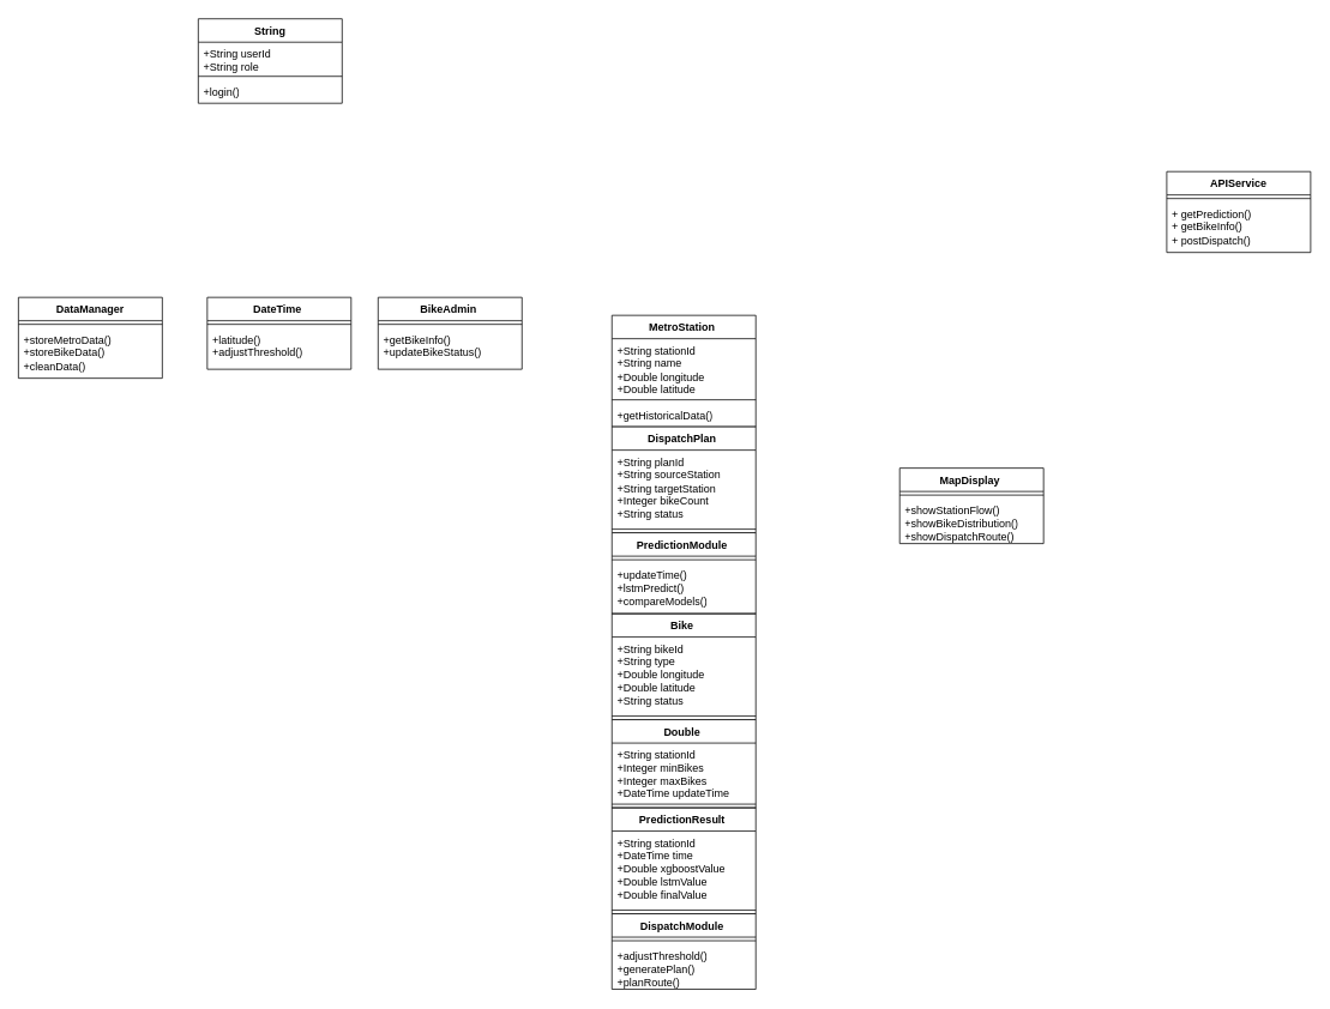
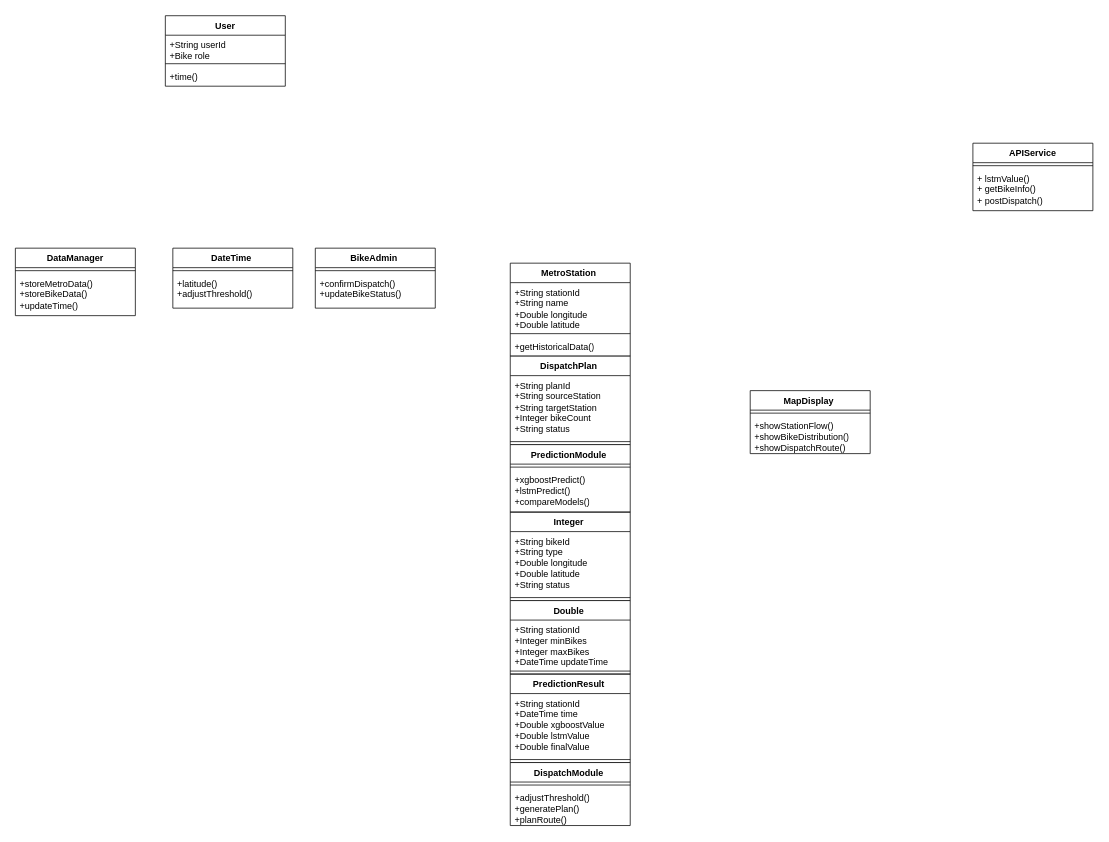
  <mxCell id="0" />
  <mxCell id="1" parent="0" />
  <mxCell id="2" value="APIService" style="swimlane;fontStyle=1;align=center;verticalAlign=top;childLayout=stackLayout;horizontal=1;startSize=26;horizontalStack=0;resizeParent=1;resizeParentMax=0;resizeLast=0;collapsible=1;marginBottom=0;whiteSpace=wrap;html=1;" vertex="1" parent="1"><mxGeometry x="1297" y="190" width="160" height="90" as="geometry" /></mxCell>
  <mxCell id="3" value="" style="line;strokeWidth=1;fillColor=none;align=left;verticalAlign=middle;spacingTop=-1;spacingLeft=3;spacingRight=3;rotatable=0;labelPosition=right;points=[];portConstraint=eastwest;strokeColor=inherit;" vertex="1" parent="2"><mxGeometry y="26" width="160" height="8" as="geometry" /></mxCell>
- <mxCell id="4" value="+ getPrediction()&lt;div&gt;+ getBikeInfo()&lt;/div&gt;&lt;div&gt;+ postDispatch()&lt;/div&gt;" style="text;strokeColor=none;fillColor=none;align=left;verticalAlign=top;spacingLeft=4;spacingRight=4;overflow=hidden;rotatable=0;points=[[0,0.5],[1,0.5]];portConstraint=eastwest;whiteSpace=wrap;html=1;" vertex="1" parent="2"><mxGeometry y="34" width="160" height="56" as="geometry" /></mxCell>
+ <mxCell id="4" value="+ lstmValue()&lt;div&gt;+ getBikeInfo()&lt;/div&gt;&lt;div&gt;+ postDispatch()&lt;/div&gt;" style="text;strokeColor=none;fillColor=none;align=left;verticalAlign=top;spacingLeft=4;spacingRight=4;overflow=hidden;rotatable=0;points=[[0,0.5],[1,0.5]];portConstraint=eastwest;whiteSpace=wrap;html=1;" vertex="1" parent="2"><mxGeometry y="34" width="160" height="56" as="geometry" /></mxCell>
  <mxCell id="5" value="DataManager" style="swimlane;fontStyle=1;align=center;verticalAlign=top;childLayout=stackLayout;horizontal=1;startSize=26;horizontalStack=0;resizeParent=1;resizeParentMax=0;resizeLast=0;collapsible=1;marginBottom=0;whiteSpace=wrap;html=1;" vertex="1" parent="1"><mxGeometry x="20" y="330" width="160" height="90" as="geometry" /></mxCell>
  <mxCell id="6" value="" style="line;strokeWidth=1;fillColor=none;align=left;verticalAlign=middle;spacingTop=-1;spacingLeft=3;spacingRight=3;rotatable=0;labelPosition=right;points=[];portConstraint=eastwest;strokeColor=inherit;" vertex="1" parent="5"><mxGeometry y="26" width="160" height="8" as="geometry" /></mxCell>
- <mxCell id="7" value="&lt;div&gt;+storeMetroData()&lt;/div&gt;&lt;div&gt;+storeBikeData()&lt;/div&gt;&lt;div&gt;&lt;span style=&quot;background-color: transparent; color: light-dark(rgb(0, 0, 0), rgb(255, 255, 255));&quot;&gt;+cleanData()&lt;/span&gt;&lt;/div&gt;" style="text;strokeColor=none;fillColor=none;align=left;verticalAlign=top;spacingLeft=4;spacingRight=4;overflow=hidden;rotatable=0;points=[[0,0.5],[1,0.5]];portConstraint=eastwest;whiteSpace=wrap;html=1;" vertex="1" parent="5"><mxGeometry y="34" width="160" height="56" as="geometry" /></mxCell>
- <mxCell id="8" value="Bike&amp;nbsp;" style="swimlane;fontStyle=1;align=center;verticalAlign=top;childLayout=stackLayout;horizontal=1;startSize=26;horizontalStack=0;resizeParent=1;resizeParentMax=0;resizeLast=0;collapsible=1;marginBottom=0;whiteSpace=wrap;html=1;" vertex="1" parent="1"><mxGeometry x="680" y="682" width="160" height="118" as="geometry" /></mxCell>
+ <mxCell id="7" value="&lt;div&gt;+storeMetroData()&lt;/div&gt;&lt;div&gt;+storeBikeData()&lt;/div&gt;&lt;div&gt;&lt;span style=&quot;background-color: transparent; color: light-dark(rgb(0, 0, 0), rgb(255, 255, 255));&quot;&gt;+updateTime()&lt;/span&gt;&lt;/div&gt;" style="text;strokeColor=none;fillColor=none;align=left;verticalAlign=top;spacingLeft=4;spacingRight=4;overflow=hidden;rotatable=0;points=[[0,0.5],[1,0.5]];portConstraint=eastwest;whiteSpace=wrap;html=1;" vertex="1" parent="5"><mxGeometry y="34" width="160" height="56" as="geometry" /></mxCell>
+ <mxCell id="8" value="Integer&amp;nbsp;" style="swimlane;fontStyle=1;align=center;verticalAlign=top;childLayout=stackLayout;horizontal=1;startSize=26;horizontalStack=0;resizeParent=1;resizeParentMax=0;resizeLast=0;collapsible=1;marginBottom=0;whiteSpace=wrap;html=1;" vertex="1" parent="1"><mxGeometry x="680" y="682" width="160" height="118" as="geometry" /></mxCell>
  <mxCell id="9" value="&lt;div&gt;+String bikeId&lt;/div&gt;&lt;div&gt;+String type&lt;/div&gt;&lt;div&gt;+Double longitude&lt;/div&gt;&lt;div&gt;+Double latitude&lt;/div&gt;&lt;div&gt;+String status&lt;/div&gt;" style="text;strokeColor=none;fillColor=none;align=left;verticalAlign=top;spacingLeft=4;spacingRight=4;overflow=hidden;rotatable=0;points=[[0,0.5],[1,0.5]];portConstraint=eastwest;whiteSpace=wrap;html=1;" vertex="1" parent="8"><mxGeometry y="26" width="160" height="84" as="geometry" /></mxCell>
  <mxCell id="10" value="" style="line;strokeWidth=1;fillColor=none;align=left;verticalAlign=middle;spacingTop=-1;spacingLeft=3;spacingRight=3;rotatable=0;labelPosition=right;points=[];portConstraint=eastwest;strokeColor=inherit;" vertex="1" parent="8"><mxGeometry y="110" width="160" height="8" as="geometry" /></mxCell>
  <mxCell id="11" value="MetroStation&amp;nbsp;" style="swimlane;fontStyle=1;align=center;verticalAlign=top;childLayout=stackLayout;horizontal=1;startSize=26;horizontalStack=0;resizeParent=1;resizeParentMax=0;resizeLast=0;collapsible=1;marginBottom=0;whiteSpace=wrap;html=1;" vertex="1" parent="1"><mxGeometry x="680" y="350" width="160" height="124" as="geometry" /></mxCell>
  <mxCell id="12" value="&lt;div&gt;+String stationId&lt;/div&gt;&lt;div&gt;+String name&lt;/div&gt;&lt;div&gt;+Double longitude&lt;/div&gt;&lt;div&gt;+Double latitude&lt;/div&gt;" style="text;strokeColor=none;fillColor=none;align=left;verticalAlign=top;spacingLeft=4;spacingRight=4;overflow=hidden;rotatable=0;points=[[0,0.5],[1,0.5]];portConstraint=eastwest;whiteSpace=wrap;html=1;" vertex="1" parent="11"><mxGeometry y="26" width="160" height="64" as="geometry" /></mxCell>
  <mxCell id="13" value="" style="line;strokeWidth=1;fillColor=none;align=left;verticalAlign=middle;spacingTop=-1;spacingLeft=3;spacingRight=3;rotatable=0;labelPosition=right;points=[];portConstraint=eastwest;strokeColor=inherit;" vertex="1" parent="11"><mxGeometry y="90" width="160" height="8" as="geometry" /></mxCell>
  <mxCell id="14" value="+getHistoricalData()" style="text;strokeColor=none;fillColor=none;align=left;verticalAlign=top;spacingLeft=4;spacingRight=4;overflow=hidden;rotatable=0;points=[[0,0.5],[1,0.5]];portConstraint=eastwest;whiteSpace=wrap;html=1;" vertex="1" parent="11"><mxGeometry y="98" width="160" height="26" as="geometry" /></mxCell>
  <mxCell id="15" value="PredictionResult&amp;nbsp;" style="swimlane;fontStyle=1;align=center;verticalAlign=top;childLayout=stackLayout;horizontal=1;startSize=26;horizontalStack=0;resizeParent=1;resizeParentMax=0;resizeLast=0;collapsible=1;marginBottom=0;whiteSpace=wrap;html=1;" vertex="1" parent="1"><mxGeometry x="680" y="898" width="160" height="118" as="geometry" /></mxCell>
  <mxCell id="16" value="&lt;div&gt;+String stationId&lt;/div&gt;&lt;div&gt;+DateTime time&lt;/div&gt;&lt;div&gt;+Double xgboostValue&lt;/div&gt;&lt;div&gt;+Double lstmValue&lt;/div&gt;&lt;div&gt;+Double finalValue&lt;/div&gt;" style="text;strokeColor=none;fillColor=none;align=left;verticalAlign=top;spacingLeft=4;spacingRight=4;overflow=hidden;rotatable=0;points=[[0,0.5],[1,0.5]];portConstraint=eastwest;whiteSpace=wrap;html=1;" vertex="1" parent="15"><mxGeometry y="26" width="160" height="84" as="geometry" /></mxCell>
  <mxCell id="17" value="" style="line;strokeWidth=1;fillColor=none;align=left;verticalAlign=middle;spacingTop=-1;spacingLeft=3;spacingRight=3;rotatable=0;labelPosition=right;points=[];portConstraint=eastwest;strokeColor=inherit;" vertex="1" parent="15"><mxGeometry y="110" width="160" height="8" as="geometry" /></mxCell>
  <mxCell id="18" value="DispatchPlan&amp;nbsp;" style="swimlane;fontStyle=1;align=center;verticalAlign=top;childLayout=stackLayout;horizontal=1;startSize=26;horizontalStack=0;resizeParent=1;resizeParentMax=0;resizeLast=0;collapsible=1;marginBottom=0;whiteSpace=wrap;html=1;" vertex="1" parent="1"><mxGeometry x="680" y="474" width="160" height="118" as="geometry" /></mxCell>
  <mxCell id="19" value="&lt;div&gt;+String planId&lt;/div&gt;&lt;div&gt;+String sourceStation&lt;/div&gt;&lt;div&gt;+String targetStation&lt;/div&gt;&lt;div&gt;+Integer bikeCount&lt;/div&gt;&lt;div&gt;+String status&lt;/div&gt;" style="text;strokeColor=none;fillColor=none;align=left;verticalAlign=top;spacingLeft=4;spacingRight=4;overflow=hidden;rotatable=0;points=[[0,0.5],[1,0.5]];portConstraint=eastwest;whiteSpace=wrap;html=1;" vertex="1" parent="18"><mxGeometry y="26" width="160" height="84" as="geometry" /></mxCell>
  <mxCell id="20" value="" style="line;strokeWidth=1;fillColor=none;align=left;verticalAlign=middle;spacingTop=-1;spacingLeft=3;spacingRight=3;rotatable=0;labelPosition=right;points=[];portConstraint=eastwest;strokeColor=inherit;" vertex="1" parent="18"><mxGeometry y="110" width="160" height="8" as="geometry" /></mxCell>
  <mxCell id="21" value="Double&amp;nbsp;" style="swimlane;fontStyle=1;align=center;verticalAlign=top;childLayout=stackLayout;horizontal=1;startSize=26;horizontalStack=0;resizeParent=1;resizeParentMax=0;resizeLast=0;collapsible=1;marginBottom=0;whiteSpace=wrap;html=1;" vertex="1" parent="1"><mxGeometry x="680" y="800" width="160" height="98" as="geometry" /></mxCell>
  <mxCell id="22" value="&lt;div&gt;+String stationId&lt;/div&gt;&lt;div&gt;+Integer minBikes&lt;/div&gt;&lt;div&gt;+Integer maxBikes&lt;/div&gt;&lt;div&gt;+DateTime updateTime&lt;/div&gt;" style="text;strokeColor=none;fillColor=none;align=left;verticalAlign=top;spacingLeft=4;spacingRight=4;overflow=hidden;rotatable=0;points=[[0,0.5],[1,0.5]];portConstraint=eastwest;whiteSpace=wrap;html=1;" vertex="1" parent="21"><mxGeometry y="26" width="160" height="64" as="geometry" /></mxCell>
  <mxCell id="23" value="" style="line;strokeWidth=1;fillColor=none;align=left;verticalAlign=middle;spacingTop=-1;spacingLeft=3;spacingRight=3;rotatable=0;labelPosition=right;points=[];portConstraint=eastwest;strokeColor=inherit;" vertex="1" parent="21"><mxGeometry y="90" width="160" height="8" as="geometry" /></mxCell>
  <mxCell id="24" value="PredictionModule&amp;nbsp;" style="swimlane;fontStyle=1;align=center;verticalAlign=top;childLayout=stackLayout;horizontal=1;startSize=26;horizontalStack=0;resizeParent=1;resizeParentMax=0;resizeLast=0;collapsible=1;marginBottom=0;whiteSpace=wrap;html=1;" vertex="1" parent="1"><mxGeometry x="680" y="592" width="160" height="90" as="geometry" /></mxCell>
  <mxCell id="25" value="" style="line;strokeWidth=1;fillColor=none;align=left;verticalAlign=middle;spacingTop=-1;spacingLeft=3;spacingRight=3;rotatable=0;labelPosition=right;points=[];portConstraint=eastwest;strokeColor=inherit;" vertex="1" parent="24"><mxGeometry y="26" width="160" height="8" as="geometry" /></mxCell>
- <mxCell id="26" value="&lt;div&gt;+updateTime()&lt;/div&gt;&lt;div&gt;+lstmPredict()&lt;/div&gt;&lt;div&gt;+compareModels()&lt;/div&gt;" style="text;strokeColor=none;fillColor=none;align=left;verticalAlign=top;spacingLeft=4;spacingRight=4;overflow=hidden;rotatable=0;points=[[0,0.5],[1,0.5]];portConstraint=eastwest;whiteSpace=wrap;html=1;" vertex="1" parent="24"><mxGeometry y="34" width="160" height="56" as="geometry" /></mxCell>
+ <mxCell id="26" value="&lt;div&gt;+xgboostPredict()&lt;/div&gt;&lt;div&gt;+lstmPredict()&lt;/div&gt;&lt;div&gt;+compareModels()&lt;/div&gt;" style="text;strokeColor=none;fillColor=none;align=left;verticalAlign=top;spacingLeft=4;spacingRight=4;overflow=hidden;rotatable=0;points=[[0,0.5],[1,0.5]];portConstraint=eastwest;whiteSpace=wrap;html=1;" vertex="1" parent="24"><mxGeometry y="34" width="160" height="56" as="geometry" /></mxCell>
  <mxCell id="27" value="DispatchModule&amp;nbsp;" style="swimlane;fontStyle=1;align=center;verticalAlign=top;childLayout=stackLayout;horizontal=1;startSize=26;horizontalStack=0;resizeParent=1;resizeParentMax=0;resizeLast=0;collapsible=1;marginBottom=0;whiteSpace=wrap;html=1;" vertex="1" parent="1"><mxGeometry x="680" y="1016" width="160" height="84" as="geometry" /></mxCell>
  <mxCell id="28" value="" style="line;strokeWidth=1;fillColor=none;align=left;verticalAlign=middle;spacingTop=-1;spacingLeft=3;spacingRight=3;rotatable=0;labelPosition=right;points=[];portConstraint=eastwest;strokeColor=inherit;" vertex="1" parent="27"><mxGeometry y="26" width="160" height="8" as="geometry" /></mxCell>
  <mxCell id="29" value="&lt;div&gt;+adjustThreshold()&lt;/div&gt;&lt;div&gt;+generatePlan()&lt;/div&gt;&lt;div&gt;+planRoute()&lt;/div&gt;" style="text;strokeColor=none;fillColor=none;align=left;verticalAlign=top;spacingLeft=4;spacingRight=4;overflow=hidden;rotatable=0;points=[[0,0.5],[1,0.5]];portConstraint=eastwest;whiteSpace=wrap;html=1;" vertex="1" parent="27"><mxGeometry y="34" width="160" height="50" as="geometry" /></mxCell>
  <mxCell id="30" value="MapDisplay&amp;nbsp;" style="swimlane;fontStyle=1;align=center;verticalAlign=top;childLayout=stackLayout;horizontal=1;startSize=26;horizontalStack=0;resizeParent=1;resizeParentMax=0;resizeLast=0;collapsible=1;marginBottom=0;whiteSpace=wrap;html=1;" vertex="1" parent="1"><mxGeometry x="1000" y="520" width="160" height="84" as="geometry" /></mxCell>
  <mxCell id="31" value="" style="line;strokeWidth=1;fillColor=none;align=left;verticalAlign=middle;spacingTop=-1;spacingLeft=3;spacingRight=3;rotatable=0;labelPosition=right;points=[];portConstraint=eastwest;strokeColor=inherit;" vertex="1" parent="30"><mxGeometry y="26" width="160" height="8" as="geometry" /></mxCell>
  <mxCell id="32" value="&lt;div&gt;+showStationFlow()&lt;/div&gt;&lt;div&gt;+showBikeDistribution()&lt;/div&gt;&lt;div&gt;+showDispatchRoute()&lt;/div&gt;" style="text;strokeColor=none;fillColor=none;align=left;verticalAlign=top;spacingLeft=4;spacingRight=4;overflow=hidden;rotatable=0;points=[[0,0.5],[1,0.5]];portConstraint=eastwest;whiteSpace=wrap;html=1;" vertex="1" parent="30"><mxGeometry y="34" width="160" height="50" as="geometry" /></mxCell>
- <mxCell id="33" value="String" style="swimlane;fontStyle=1;align=center;verticalAlign=top;childLayout=stackLayout;horizontal=1;startSize=26;horizontalStack=0;resizeParent=1;resizeParentMax=0;resizeLast=0;collapsible=1;marginBottom=0;whiteSpace=wrap;html=1;" vertex="1" parent="1"><mxGeometry x="220" y="20" width="160" height="94" as="geometry" /></mxCell>
- <mxCell id="34" value="&lt;div&gt;+String userId&lt;/div&gt;&lt;div&gt;+String role&lt;/div&gt;" style="text;strokeColor=none;fillColor=none;align=left;verticalAlign=top;spacingLeft=4;spacingRight=4;overflow=hidden;rotatable=0;points=[[0,0.5],[1,0.5]];portConstraint=eastwest;whiteSpace=wrap;html=1;" vertex="1" parent="33"><mxGeometry y="26" width="160" height="34" as="geometry" /></mxCell>
+ <mxCell id="33" value="User" style="swimlane;fontStyle=1;align=center;verticalAlign=top;childLayout=stackLayout;horizontal=1;startSize=26;horizontalStack=0;resizeParent=1;resizeParentMax=0;resizeLast=0;collapsible=1;marginBottom=0;whiteSpace=wrap;html=1;" vertex="1" parent="1"><mxGeometry x="220" y="20" width="160" height="94" as="geometry" /></mxCell>
+ <mxCell id="34" value="&lt;div&gt;+String userId&lt;/div&gt;&lt;div&gt;+Bike role&lt;/div&gt;" style="text;strokeColor=none;fillColor=none;align=left;verticalAlign=top;spacingLeft=4;spacingRight=4;overflow=hidden;rotatable=0;points=[[0,0.5],[1,0.5]];portConstraint=eastwest;whiteSpace=wrap;html=1;" vertex="1" parent="33"><mxGeometry y="26" width="160" height="34" as="geometry" /></mxCell>
  <mxCell id="35" value="" style="line;strokeWidth=1;fillColor=none;align=left;verticalAlign=middle;spacingTop=-1;spacingLeft=3;spacingRight=3;rotatable=0;labelPosition=right;points=[];portConstraint=eastwest;strokeColor=inherit;" vertex="1" parent="33"><mxGeometry y="60" width="160" height="8" as="geometry" /></mxCell>
- <mxCell id="36" value="+login()" style="text;strokeColor=none;fillColor=none;align=left;verticalAlign=top;spacingLeft=4;spacingRight=4;overflow=hidden;rotatable=0;points=[[0,0.5],[1,0.5]];portConstraint=eastwest;whiteSpace=wrap;html=1;" vertex="1" parent="33"><mxGeometry y="68" width="160" height="26" as="geometry" /></mxCell>
+ <mxCell id="36" value="+time()" style="text;strokeColor=none;fillColor=none;align=left;verticalAlign=top;spacingLeft=4;spacingRight=4;overflow=hidden;rotatable=0;points=[[0,0.5],[1,0.5]];portConstraint=eastwest;whiteSpace=wrap;html=1;" vertex="1" parent="33"><mxGeometry y="68" width="160" height="26" as="geometry" /></mxCell>
  <mxCell id="37" value="DateTime&amp;nbsp;" style="swimlane;fontStyle=1;align=center;verticalAlign=top;childLayout=stackLayout;horizontal=1;startSize=26;horizontalStack=0;resizeParent=1;resizeParentMax=0;resizeLast=0;collapsible=1;marginBottom=0;whiteSpace=wrap;html=1;" vertex="1" parent="1"><mxGeometry x="230" y="330" width="160" height="80" as="geometry" /></mxCell>
  <mxCell id="38" value="" style="line;strokeWidth=1;fillColor=none;align=left;verticalAlign=middle;spacingTop=-1;spacingLeft=3;spacingRight=3;rotatable=0;labelPosition=right;points=[];portConstraint=eastwest;strokeColor=inherit;" vertex="1" parent="37"><mxGeometry y="26" width="160" height="8" as="geometry" /></mxCell>
  <mxCell id="39" value="&lt;div&gt;+latitude()&lt;/div&gt;&lt;div&gt;+adjustThreshold()&lt;/div&gt;" style="text;strokeColor=none;fillColor=none;align=left;verticalAlign=top;spacingLeft=4;spacingRight=4;overflow=hidden;rotatable=0;points=[[0,0.5],[1,0.5]];portConstraint=eastwest;whiteSpace=wrap;html=1;" vertex="1" parent="37"><mxGeometry y="34" width="160" height="46" as="geometry" /></mxCell>
  <mxCell id="40" value="BikeAdmin&amp;nbsp;" style="swimlane;fontStyle=1;align=center;verticalAlign=top;childLayout=stackLayout;horizontal=1;startSize=26;horizontalStack=0;resizeParent=1;resizeParentMax=0;resizeLast=0;collapsible=1;marginBottom=0;whiteSpace=wrap;html=1;" vertex="1" parent="1"><mxGeometry x="420" y="330" width="160" height="80" as="geometry" /></mxCell>
  <mxCell id="41" value="" style="line;strokeWidth=1;fillColor=none;align=left;verticalAlign=middle;spacingTop=-1;spacingLeft=3;spacingRight=3;rotatable=0;labelPosition=right;points=[];portConstraint=eastwest;strokeColor=inherit;" vertex="1" parent="40"><mxGeometry y="26" width="160" height="8" as="geometry" /></mxCell>
- <mxCell id="42" value="&lt;div&gt;+getBikeInfo()&lt;/div&gt;&lt;div&gt;+updateBikeStatus()&lt;/div&gt;" style="text;strokeColor=none;fillColor=none;align=left;verticalAlign=top;spacingLeft=4;spacingRight=4;overflow=hidden;rotatable=0;points=[[0,0.5],[1,0.5]];portConstraint=eastwest;whiteSpace=wrap;html=1;" vertex="1" parent="40"><mxGeometry y="34" width="160" height="46" as="geometry" /></mxCell>
+ <mxCell id="42" value="&lt;div&gt;+confirmDispatch()&lt;/div&gt;&lt;div&gt;+updateBikeStatus()&lt;/div&gt;" style="text;strokeColor=none;fillColor=none;align=left;verticalAlign=top;spacingLeft=4;spacingRight=4;overflow=hidden;rotatable=0;points=[[0,0.5],[1,0.5]];portConstraint=eastwest;whiteSpace=wrap;html=1;" vertex="1" parent="40"><mxGeometry y="34" width="160" height="46" as="geometry" /></mxCell>
